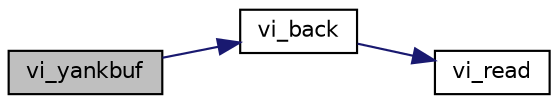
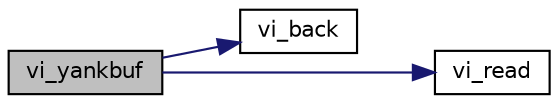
  digraph {
    rankdir=LR
    node [color=black fillcolor=white fontname=Helvetica fontsize=10 shape=record style=filled]
    edge [color=midnightblue fontname=Helvetica fontsize=10 labelfontname=Helvetica labelfontsize=10 style=solid]
    n1 [fillcolor=grey75 fontcolor=black height=0.2 label=vi_yankbuf width=0.4]
    n2 [height=0.2 label=vi_back width=0.4]
    n3 [height=0.2 label=vi_read width=0.4]
    n1 -> n2
-   n2 -> n3
+   n1 -> n3
  }
